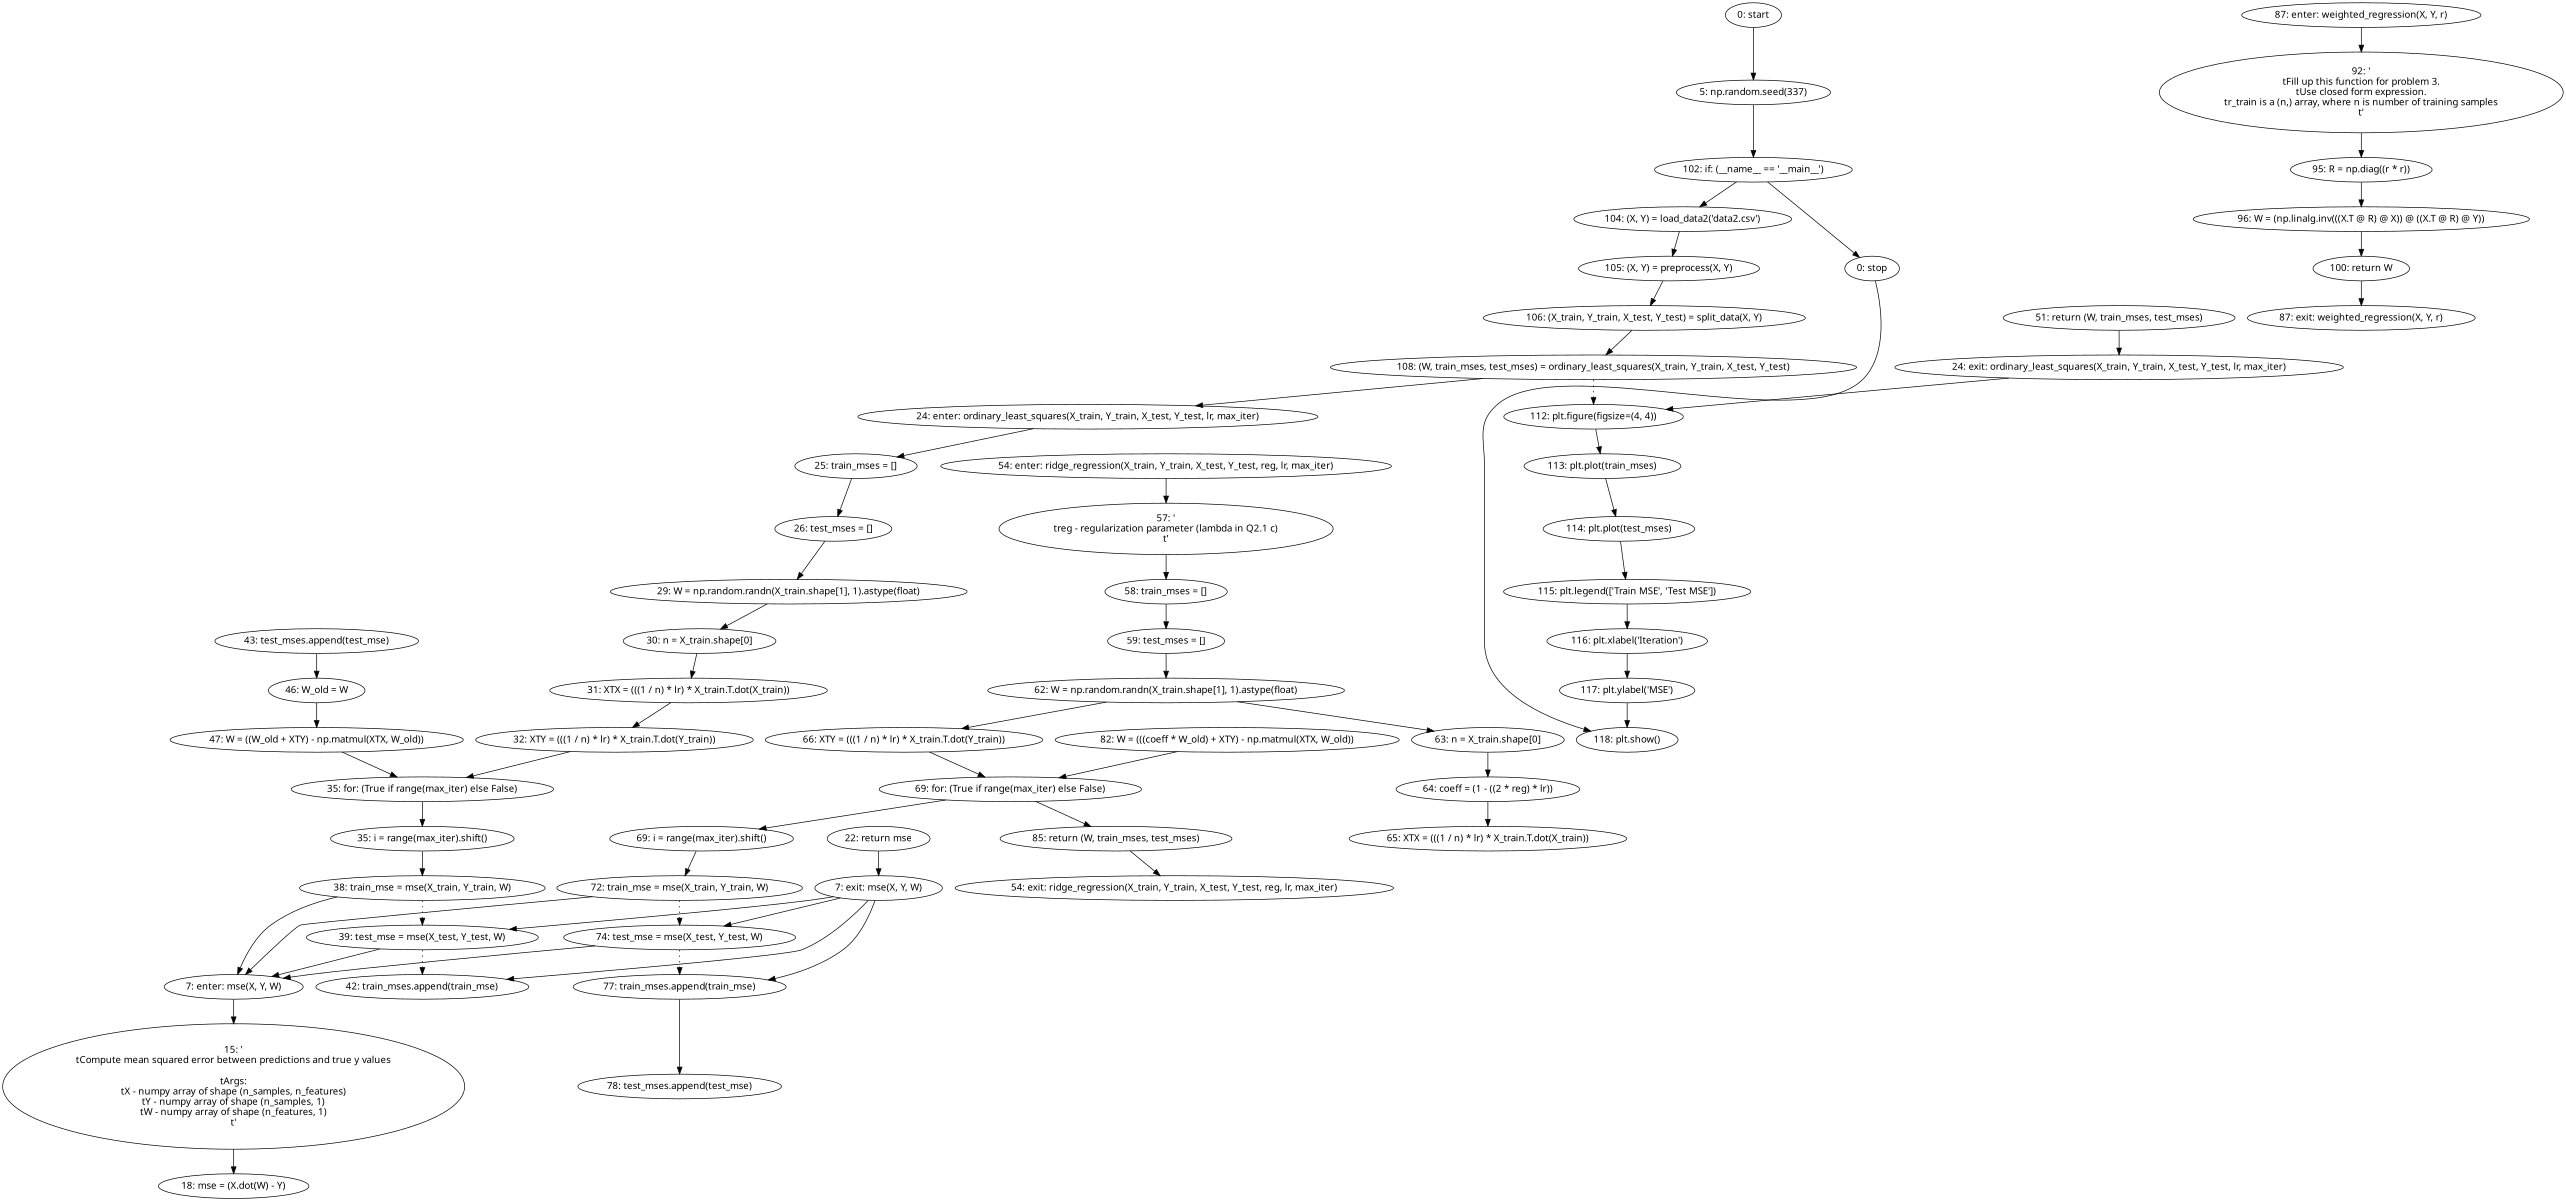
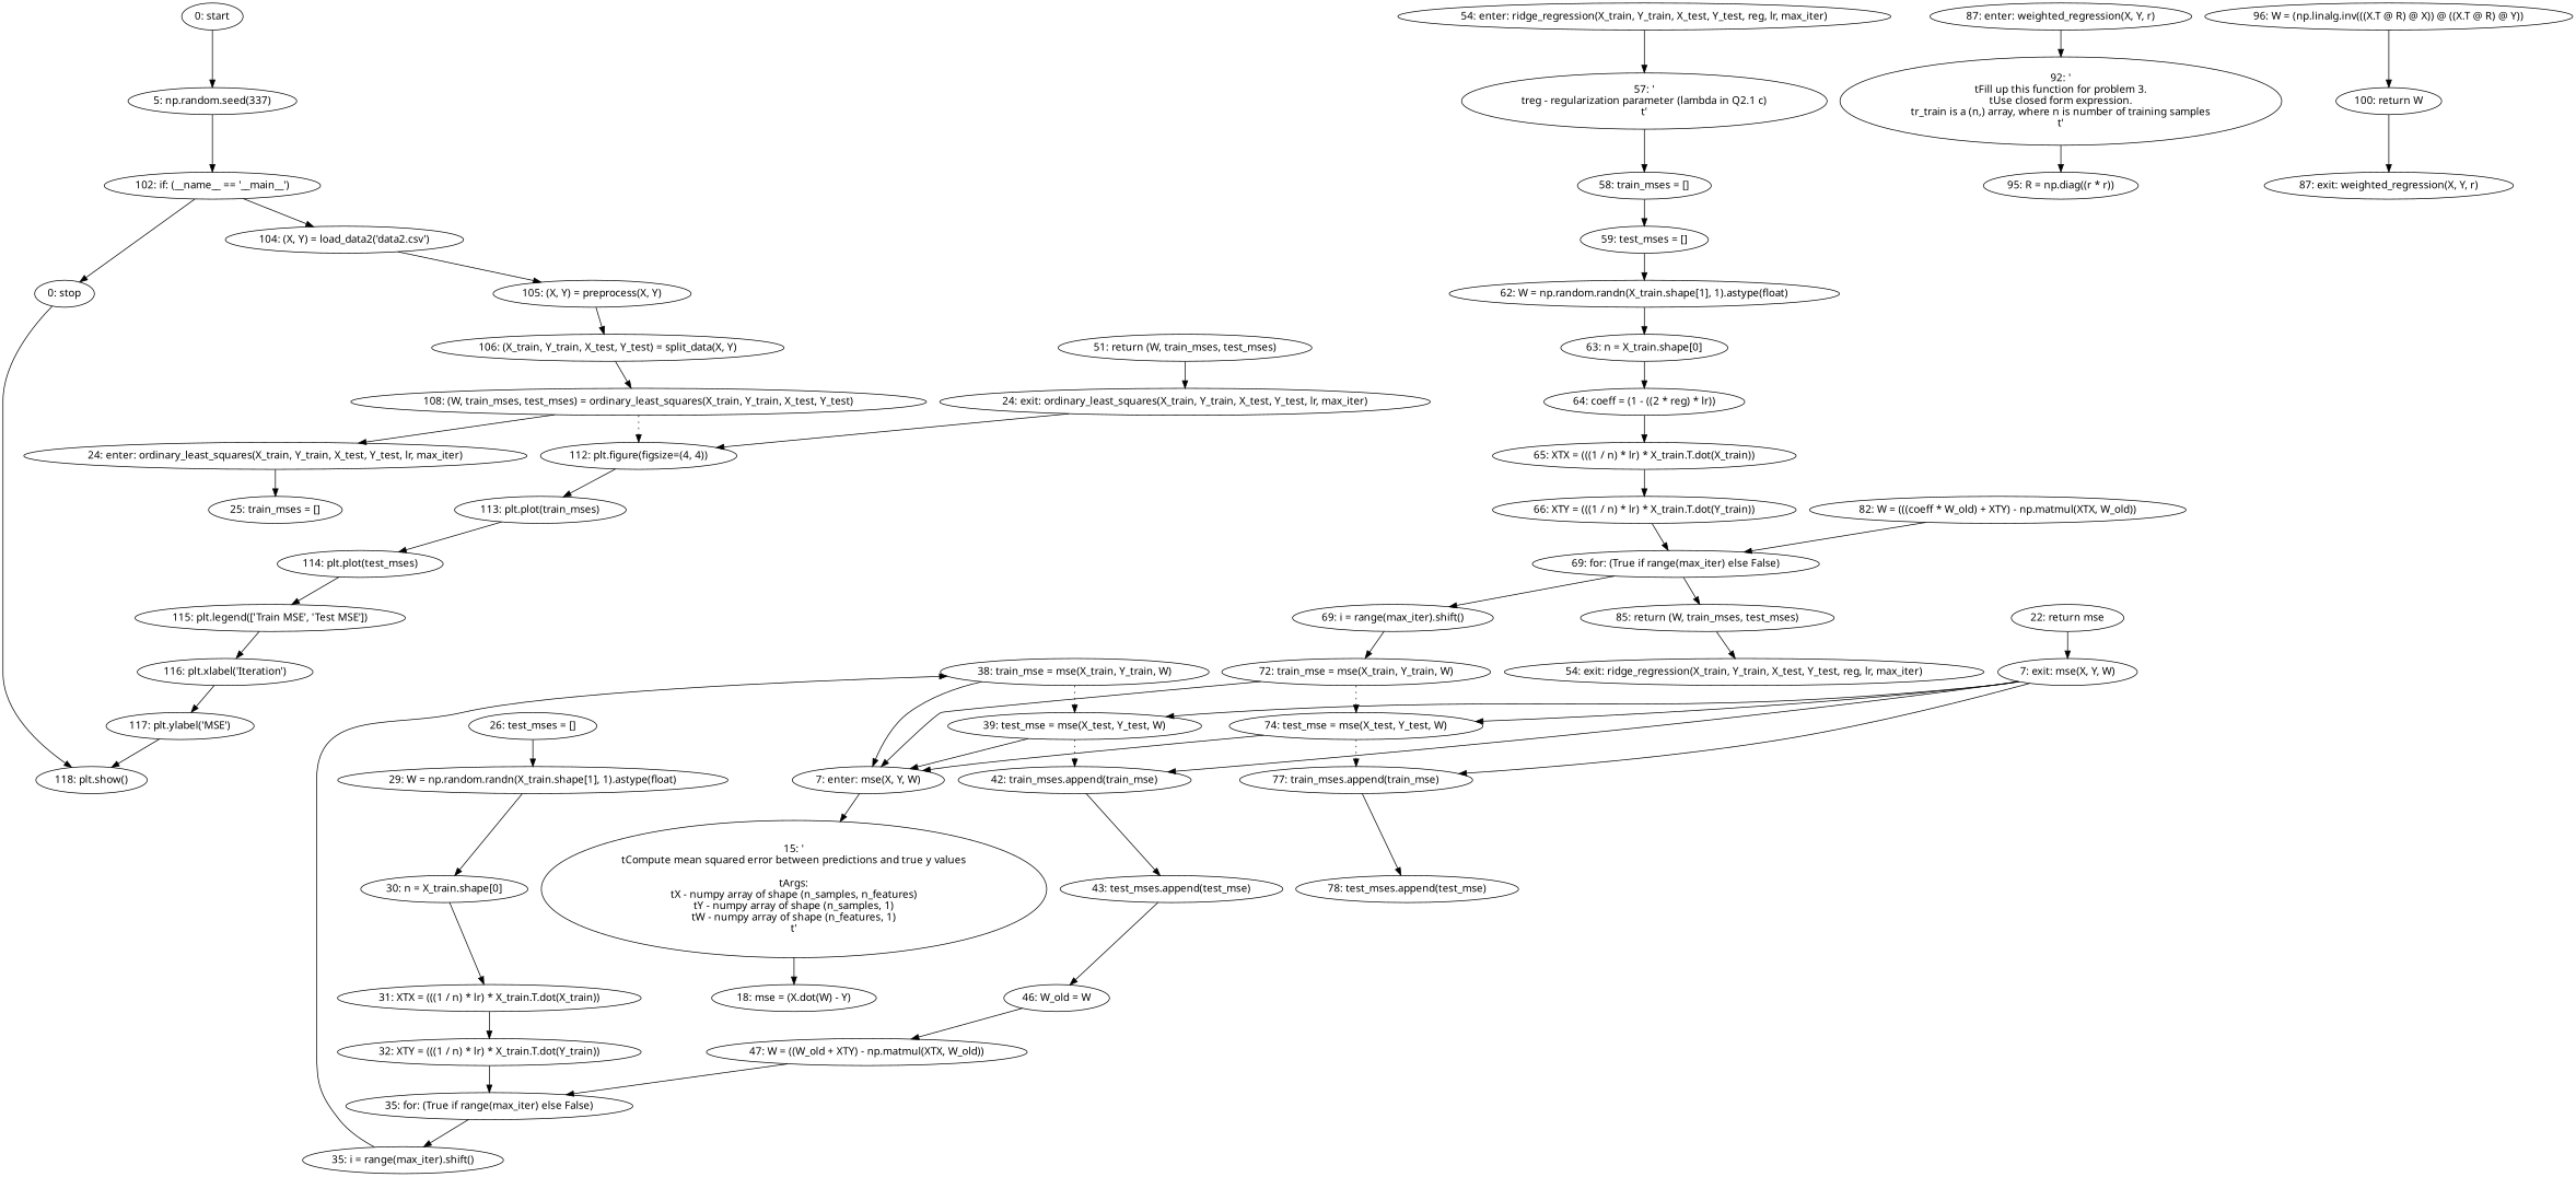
  strict digraph {
    fontname="Noto Sans"
    node [fontname="Noto Sans"]
    edge [fontname="Noto Sans"]
    n1 [label="0: start"]
    n2 [label="5: np.random.seed(337)"]
    n3 [label="102: if: (__name__ == '__main__')"]
    n4 [label="104: (X, Y) = load_data2('data2.csv')"]
    n5 [label="0: stop"]
    n6 [label="105: (X, Y) = preprocess(X, Y)"]
    n7 [label="118: plt.show()"]
    n8 [label="106: (X_train, Y_train, X_test, Y_test) = split_data(X, Y)"]
    n9 [label="7: enter: mse(X, Y, W)"]
    n10 [label="15: '\n\tCompute mean squared error between predictions and true y values\n\n\tArgs:\n\tX - numpy array of shape (n_samples, n_features)\n\tY - numpy array of shape (n_samples, 1)\n\tW - numpy array of shape (n_features, 1)\n\t'"]
    n11 [label="18: mse = (X.dot(W) - Y)"]
    n12 [label="38: train_mse = mse(X_train, Y_train, W)"]
    n13 [label="39: test_mse = mse(X_test, Y_test, W)"]
    n14 [label="42: train_mses.append(train_mse)"]
    n15 [label="43: test_mses.append(test_mse)"]
    n16 [label="46: W_old = W"]
    n17 [label="47: W = ((W_old + XTY) - np.matmul(XTX, W_old))"]
    n18 [label="72: train_mse = mse(X_train, Y_train, W)"]
    n19 [label="74: test_mse = mse(X_test, Y_test, W)"]
    n20 [label="77: train_mses.append(train_mse)"]
    n21 [label="78: test_mses.append(test_mse)"]
    n22 [label="7: exit: mse(X, Y, W)"]
    n23 [label="22: return mse"]
    n24 [label="24: enter: ordinary_least_squares(X_train, Y_train, X_test, Y_test, lr, max_iter)"]
    n25 [label="25: train_mses = []"]
    n26 [label="26: test_mses = []"]
    n27 [label="29: W = np.random.randn(X_train.shape[1], 1).astype(float)"]
    n28 [label="30: n = X_train.shape[0]"]
    n29 [label="108: (W, train_mses, test_mses) = ordinary_least_squares(X_train, Y_train, X_test, Y_test)"]
    n30 [label="112: plt.figure(figsize=(4, 4))"]
    n31 [label="113: plt.plot(train_mses)"]
    n32 [label="114: plt.plot(test_mses)"]
    n33 [label="115: plt.legend(['Train MSE', 'Test MSE'])"]
    n34 [label="24: exit: ordinary_least_squares(X_train, Y_train, X_test, Y_test, lr, max_iter)"]
    n35 [label="51: return (W, train_mses, test_mses)"]
    n36 [label="31: XTX = (((1 / n) * lr) * X_train.T.dot(X_train))"]
    n37 [label="32: XTY = (((1 / n) * lr) * X_train.T.dot(Y_train))"]
    n38 [label="35: for: (True if range(max_iter) else False)"]
    n39 [label="35: i = range(max_iter).shift()"]
    n40 [label="54: enter: ridge_regression(X_train, Y_train, X_test, Y_test, reg, lr, max_iter)"]
    n41 [label="57: '\n\treg - regularization parameter (lambda in Q2.1 c)\n\t'"]
    n42 [label="58: train_mses = []"]
    n43 [label="59: test_mses = []"]
    n44 [label="62: W = np.random.randn(X_train.shape[1], 1).astype(float)"]
    n45 [label="54: exit: ridge_regression(X_train, Y_train, X_test, Y_test, reg, lr, max_iter)"]
    n46 [label="85: return (W, train_mses, test_mses)"]
    n47 [label="63: n = X_train.shape[0]"]
    n48 [label="64: coeff = (1 - ((2 * reg) * lr))"]
    n49 [label="65: XTX = (((1 / n) * lr) * X_train.T.dot(X_train))"]
    n50 [label="66: XTY = (((1 / n) * lr) * X_train.T.dot(Y_train))"]
    n51 [label="69: for: (True if range(max_iter) else False)"]
    n52 [label="69: i = range(max_iter).shift()"]
    n53 [label="82: W = (((coeff * W_old) + XTY) - np.matmul(XTX, W_old))"]
    n54 [label="87: enter: weighted_regression(X, Y, r)"]
    n55 [label="92: '\n\tFill up this function for problem 3.\n\tUse closed form expression.\n\tr_train is a (n,) array, where n is number of training samples\n\t'"]
    n56 [label="95: R = np.diag((r * r))"]
    n57 [label="96: W = (np.linalg.inv(((X.T @ R) @ X)) @ ((X.T @ R) @ Y))"]
    n58 [label="100: return W"]
    n59 [label="87: exit: weighted_regression(X, Y, r)"]
    n60 [label="116: plt.xlabel('Iteration')"]
    n61 [label="117: plt.ylabel('MSE')"]
    n1 -> n2
    n2 -> n3
    n3 -> n4
    n3 -> n5
    n4 -> n6
    n5 -> n7
    n6 -> n8
    n8 -> n29
    n9 -> n10
    n10 -> n11
    n12 -> n9
    n12 -> n13 [style=dotted weight=100]
    n13 -> n9
    n13 -> n14 [style=dotted weight=100]
+   n14 -> n15
    n15 -> n16
    n16 -> n17
    n17 -> n38
    n18 -> n9
    n18 -> n19 [style=dotted weight=100]
    n19 -> n9
    n19 -> n20 [style=dotted weight=100]
    n20 -> n21
    n22 -> n13
    n22 -> n14
    n22 -> n19
    n22 -> n20
    n23 -> n22
    n24 -> n25
-   n25 -> n26
    n26 -> n27
    n27 -> n28
    n28 -> n36
    n29 -> n24
    n29 -> n30 [style=dotted weight=100]
    n30 -> n31
    n31 -> n32
    n32 -> n33
    n33 -> n60
    n34 -> n30
    n35 -> n34
    n36 -> n37
    n37 -> n38
    n38 -> n39
    n39 -> n12
    n40 -> n41
    n41 -> n42
    n42 -> n43
    n43 -> n44
    n44 -> n47
    n46 -> n45
    n47 -> n48
    n48 -> n49
-   n44 -> n50
+   n49 -> n50
    n50 -> n51
    n51 -> n46
    n51 -> n52
    n52 -> n18
    n53 -> n51
    n54 -> n55
    n55 -> n56
-   n56 -> n57
    n57 -> n58
    n58 -> n59
    n60 -> n61
    n61 -> n7
  }
